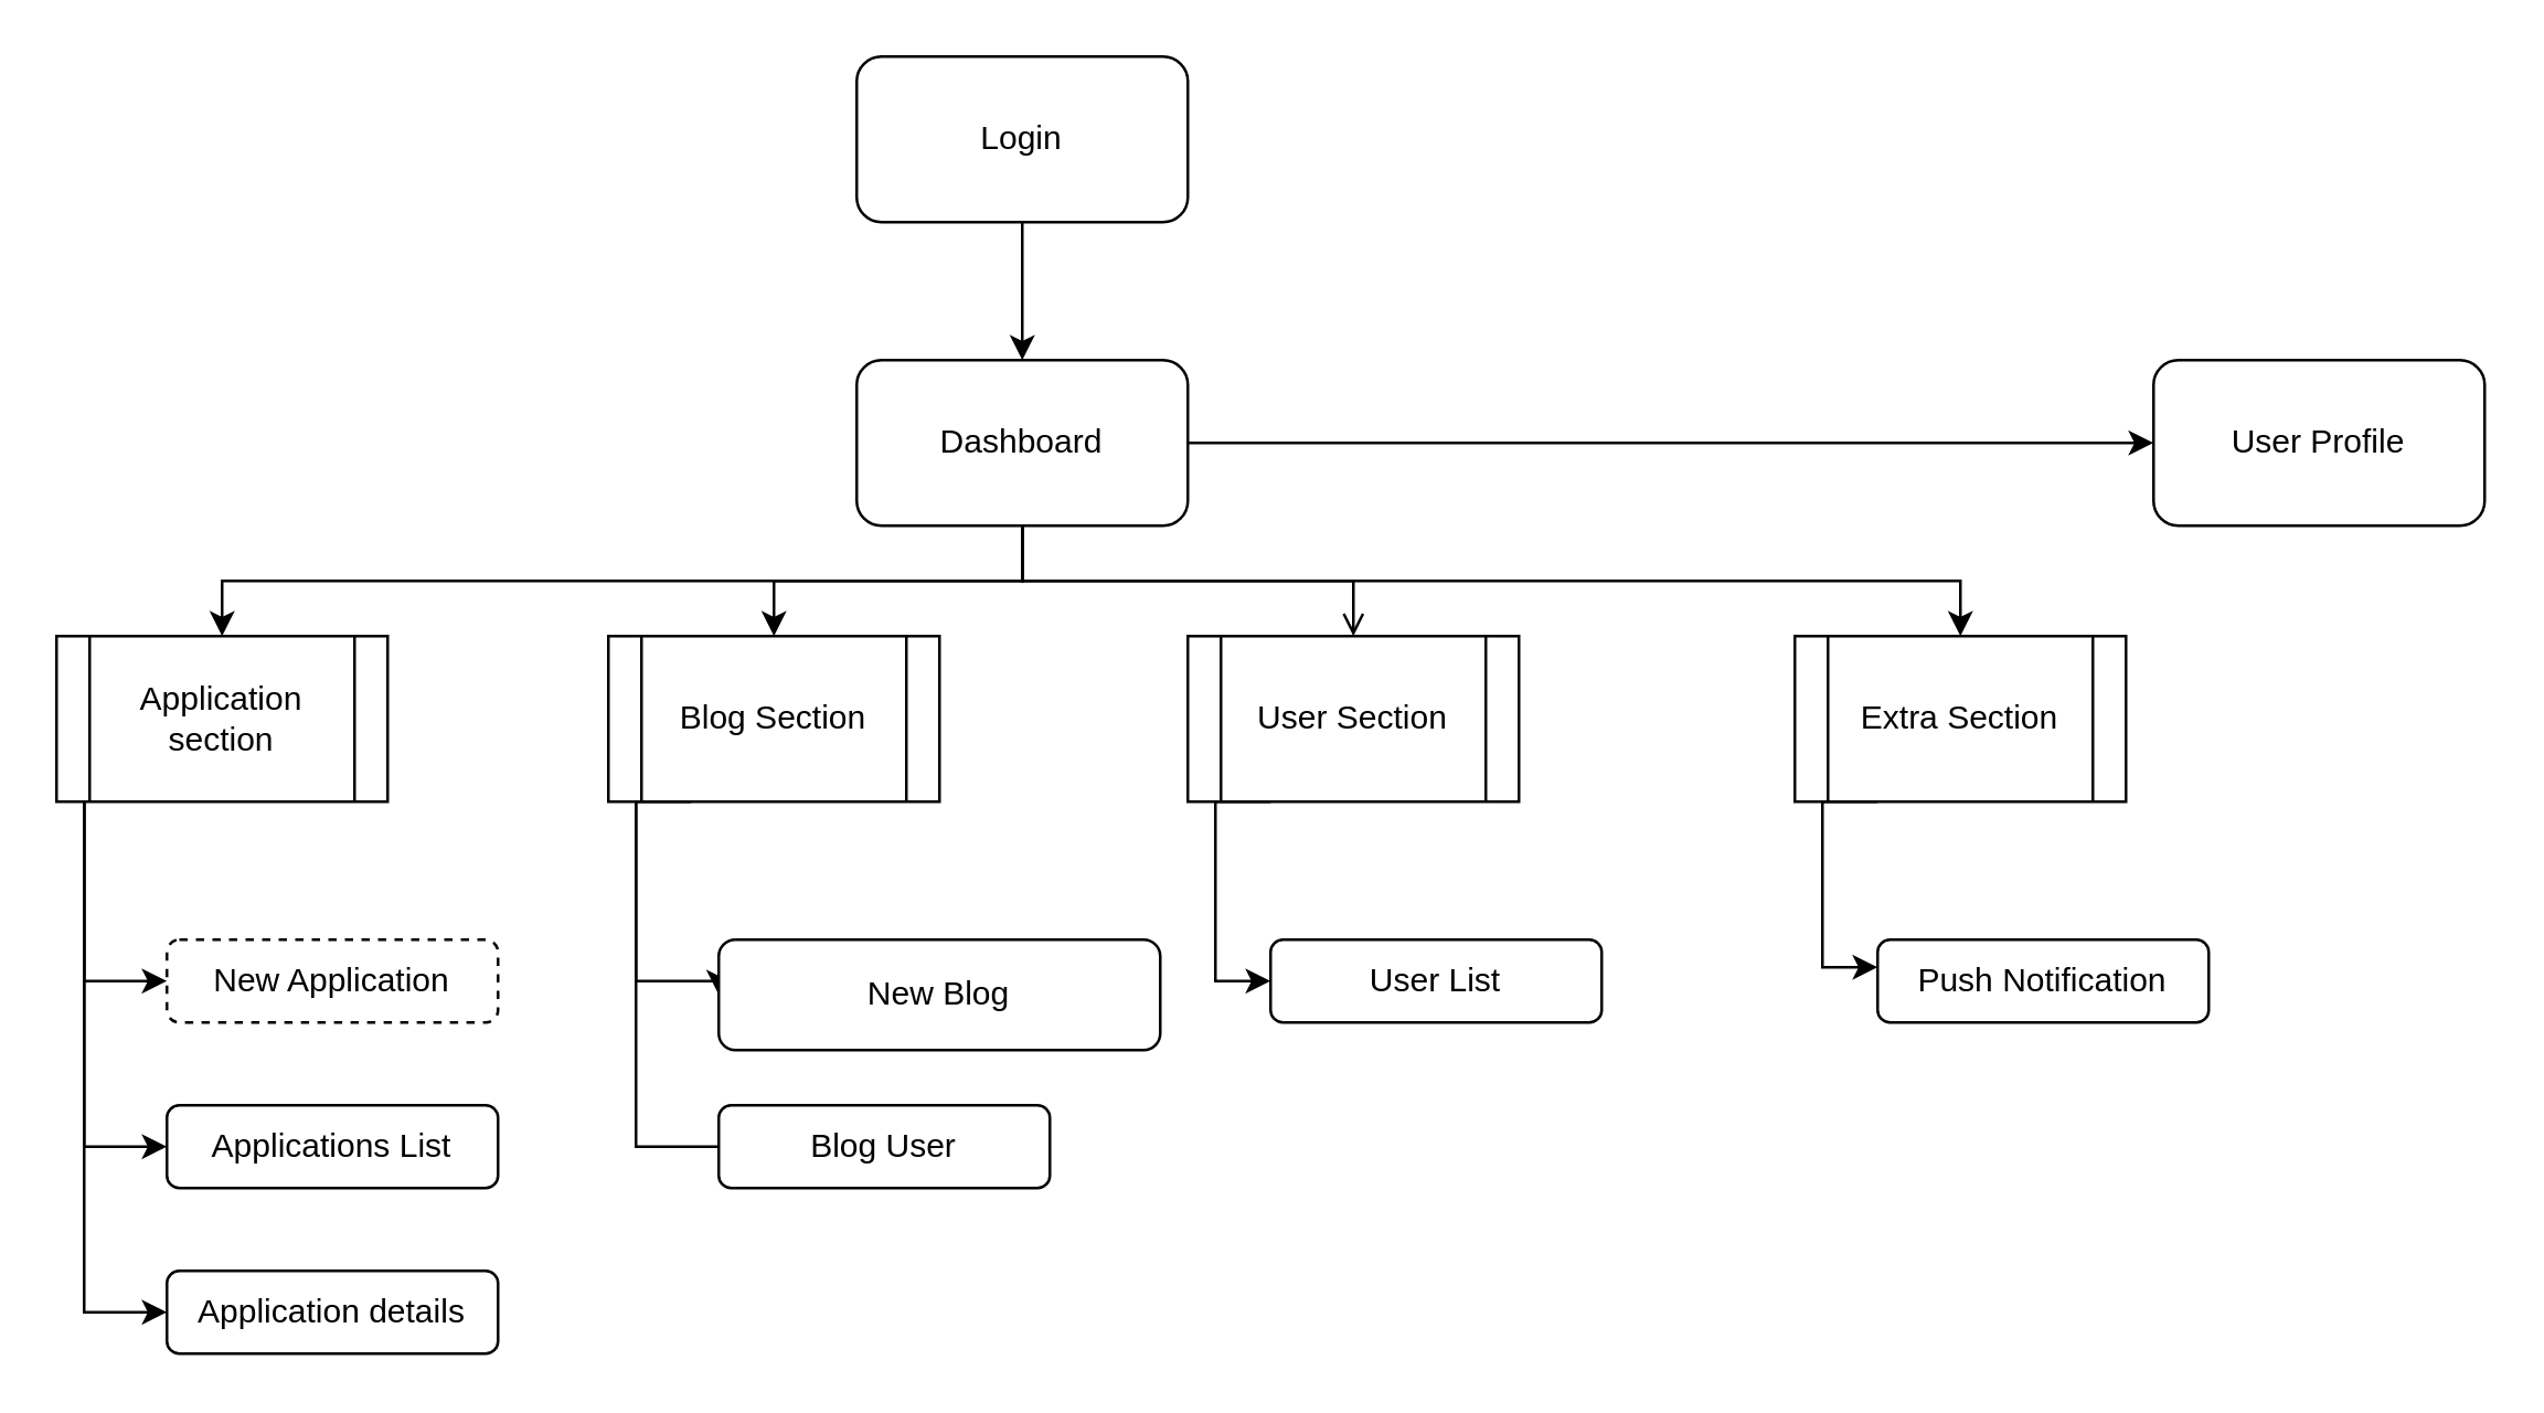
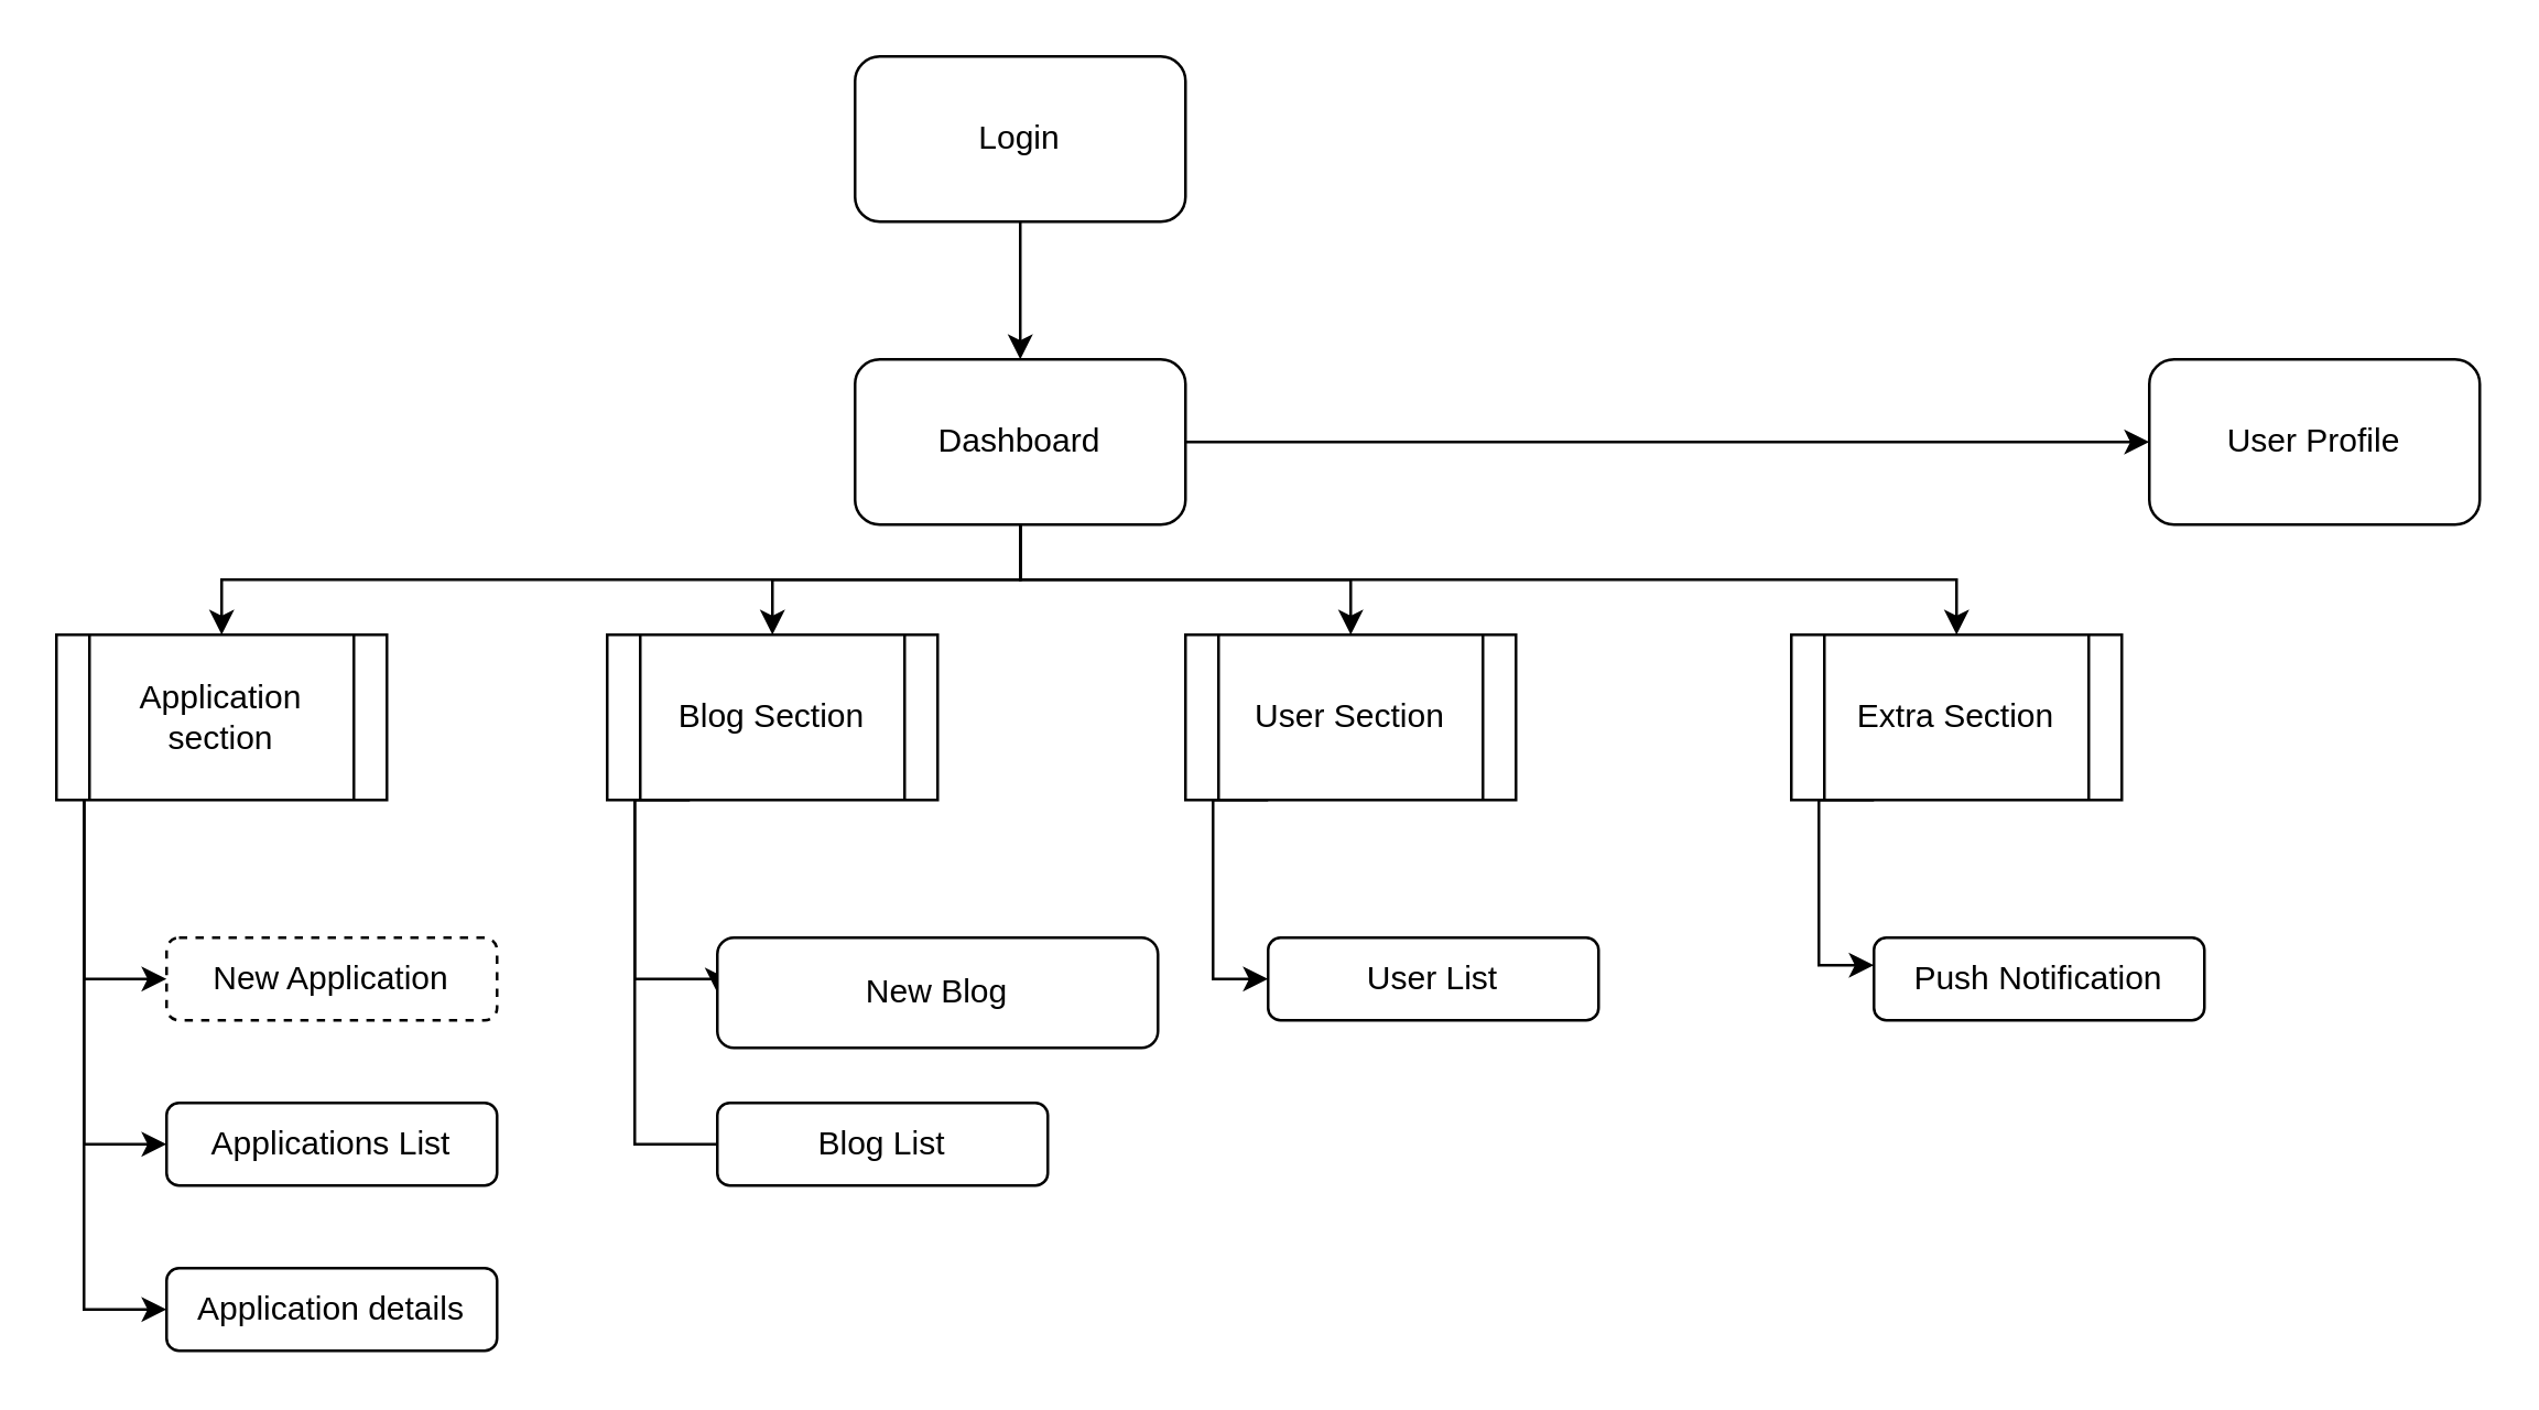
  <mxCell id="0" />
  <mxCell id="1" parent="0" />
  <mxCell id="2" style="edgeStyle=orthogonalEdgeStyle;rounded=0;orthogonalLoop=1;jettySize=auto;html=1;entryX=0.5;entryY=0;entryDx=0;entryDy=0;" edge="1" parent="1" source="3" target="8"><mxGeometry relative="1" as="geometry" /></mxCell>
  <mxCell id="3" value="Login" style="rounded=1;whiteSpace=wrap;html=1;" vertex="1" parent="1"><mxGeometry x="310" y="20" width="120" height="60" as="geometry" /></mxCell>
  <mxCell id="4" style="edgeStyle=orthogonalEdgeStyle;rounded=0;orthogonalLoop=1;jettySize=auto;html=1;" edge="1" parent="1" source="8" target="12"><mxGeometry relative="1" as="geometry"><Array as="points"><mxPoint x="370" y="210" /><mxPoint x="80" y="210" /></Array></mxGeometry></mxCell>
  <mxCell id="5" style="edgeStyle=orthogonalEdgeStyle;rounded=0;orthogonalLoop=1;jettySize=auto;html=1;" edge="1" parent="1" source="8" target="19"><mxGeometry relative="1" as="geometry"><Array as="points"><mxPoint x="370" y="210" /><mxPoint x="710" y="210" /></Array></mxGeometry></mxCell>
- <mxCell id="6" style="edgeStyle=orthogonalEdgeStyle;rounded=0;orthogonalLoop=1;jettySize=auto;html=1;endArrow=open;" edge="1" parent="1" source="8" target="17"><mxGeometry relative="1" as="geometry" /></mxCell>
+ <mxCell id="6" style="edgeStyle=orthogonalEdgeStyle;rounded=0;orthogonalLoop=1;jettySize=auto;html=1;" edge="1" parent="1" source="8" target="17"><mxGeometry relative="1" as="geometry" /></mxCell>
  <mxCell id="7" style="edgeStyle=orthogonalEdgeStyle;rounded=0;orthogonalLoop=1;jettySize=auto;html=1;" edge="1" parent="1" source="8" target="15"><mxGeometry relative="1" as="geometry" /></mxCell>
  <mxCell id="8" value="Dashboard" style="rounded=1;whiteSpace=wrap;html=1;" vertex="1" parent="1"><mxGeometry x="310" y="130" width="120" height="60" as="geometry" /></mxCell>
  <mxCell id="9" style="edgeStyle=orthogonalEdgeStyle;rounded=0;orthogonalLoop=1;jettySize=auto;html=1;entryX=0;entryY=0.5;entryDx=0;entryDy=0;" edge="1" parent="1" source="12" target="22"><mxGeometry relative="1" as="geometry"><Array as="points"><mxPoint x="30" y="475" /></Array></mxGeometry></mxCell>
  <mxCell id="10" style="edgeStyle=orthogonalEdgeStyle;rounded=0;orthogonalLoop=1;jettySize=auto;html=1;entryX=0;entryY=0.5;entryDx=0;entryDy=0;" edge="1" parent="1" source="12" target="21"><mxGeometry relative="1" as="geometry"><Array as="points"><mxPoint x="30" y="415" /></Array></mxGeometry></mxCell>
  <mxCell id="11" style="edgeStyle=orthogonalEdgeStyle;rounded=0;orthogonalLoop=1;jettySize=auto;html=1;entryX=0;entryY=0.5;entryDx=0;entryDy=0;" edge="1" parent="1" source="12" target="20"><mxGeometry relative="1" as="geometry"><Array as="points"><mxPoint x="30" y="355" /></Array></mxGeometry></mxCell>
  <mxCell id="12" value="Application section" style="shape=process;whiteSpace=wrap;html=1;backgroundOutline=1;" vertex="1" parent="1"><mxGeometry x="20" y="230" width="120" height="60" as="geometry" /></mxCell>
  <mxCell id="13" style="edgeStyle=orthogonalEdgeStyle;rounded=0;orthogonalLoop=1;jettySize=auto;html=1;entryX=0;entryY=0.5;entryDx=0;entryDy=0;endArrow=none;" edge="1" parent="1" source="15" target="24"><mxGeometry relative="1" as="geometry"><Array as="points"><mxPoint x="230" y="415" /></Array></mxGeometry></mxCell>
  <mxCell id="14" style="edgeStyle=orthogonalEdgeStyle;rounded=0;orthogonalLoop=1;jettySize=auto;html=1;exitX=0.25;exitY=1;exitDx=0;exitDy=0;entryX=0;entryY=0.5;entryDx=0;entryDy=0;" edge="1" parent="1" source="15" target="23"><mxGeometry relative="1" as="geometry"><Array as="points"><mxPoint x="230" y="290" /><mxPoint x="230" y="355" /></Array></mxGeometry></mxCell>
  <mxCell id="15" value="Blog Section" style="shape=process;whiteSpace=wrap;html=1;backgroundOutline=1;" vertex="1" parent="1"><mxGeometry x="220" y="230" width="120" height="60" as="geometry" /></mxCell>
  <mxCell id="16" style="edgeStyle=orthogonalEdgeStyle;rounded=0;orthogonalLoop=1;jettySize=auto;html=1;exitX=0.25;exitY=1;exitDx=0;exitDy=0;entryX=0;entryY=0.5;entryDx=0;entryDy=0;" edge="1" parent="1" source="17" target="25"><mxGeometry relative="1" as="geometry"><Array as="points"><mxPoint x="440" y="290" /><mxPoint x="440" y="355" /></Array></mxGeometry></mxCell>
  <mxCell id="17" value="User Section" style="shape=process;whiteSpace=wrap;html=1;backgroundOutline=1;" vertex="1" parent="1"><mxGeometry x="430" y="230" width="120" height="60" as="geometry" /></mxCell>
  <mxCell id="18" style="edgeStyle=orthogonalEdgeStyle;rounded=0;orthogonalLoop=1;jettySize=auto;html=1;exitX=0.25;exitY=1;exitDx=0;exitDy=0;" edge="1" parent="1" source="19" target="26"><mxGeometry relative="1" as="geometry"><Array as="points"><mxPoint x="660" y="290" /><mxPoint x="660" y="350" /></Array></mxGeometry></mxCell>
  <mxCell id="19" value="Extra Section" style="shape=process;whiteSpace=wrap;html=1;backgroundOutline=1;" vertex="1" parent="1"><mxGeometry x="650" y="230" width="120" height="60" as="geometry" /></mxCell>
  <mxCell id="20" value="New Application" style="rounded=1;whiteSpace=wrap;html=1;dashed=1;" vertex="1" parent="1"><mxGeometry x="60" y="340" width="120" height="30" as="geometry" /></mxCell>
  <mxCell id="21" value="Applications List" style="rounded=1;whiteSpace=wrap;html=1;" vertex="1" parent="1"><mxGeometry x="60" y="400" width="120" height="30" as="geometry" /></mxCell>
  <mxCell id="22" value="Application details" style="rounded=1;whiteSpace=wrap;html=1;" vertex="1" parent="1"><mxGeometry x="60" y="460" width="120" height="30" as="geometry" /></mxCell>
  <mxCell id="23" value="New Blog" style="rounded=1;whiteSpace=wrap;html=1;" vertex="1" parent="1"><mxGeometry x="260" y="340" width="160" height="40" as="geometry" /></mxCell>
- <mxCell id="24" value="Blog User" style="rounded=1;whiteSpace=wrap;html=1;" vertex="1" parent="1"><mxGeometry x="260" y="400" width="120" height="30" as="geometry" /></mxCell>
+ <mxCell id="24" value="Blog List" style="rounded=1;whiteSpace=wrap;html=1;" vertex="1" parent="1"><mxGeometry x="260" y="400" width="120" height="30" as="geometry" /></mxCell>
  <mxCell id="25" value="User List" style="rounded=1;whiteSpace=wrap;html=1;" vertex="1" parent="1"><mxGeometry x="460" y="340" width="120" height="30" as="geometry" /></mxCell>
  <mxCell id="26" value="Push Notification" style="rounded=1;whiteSpace=wrap;html=1;" vertex="1" parent="1"><mxGeometry x="680" y="340" width="120" height="30" as="geometry" /></mxCell>
  <mxCell id="27" value="User Profile" style="rounded=1;whiteSpace=wrap;html=1;" vertex="1" parent="1"><mxGeometry x="780" y="130" width="120" height="60" as="geometry" /></mxCell>
  <mxCell id="28" style="edgeStyle=orthogonalEdgeStyle;rounded=0;orthogonalLoop=1;jettySize=auto;html=1;" edge="1" parent="1" source="8" target="27"><mxGeometry relative="1" as="geometry"><mxPoint x="430" y="160" as="sourcePoint" /><mxPoint x="840" y="160" as="targetPoint" /></mxGeometry></mxCell>
